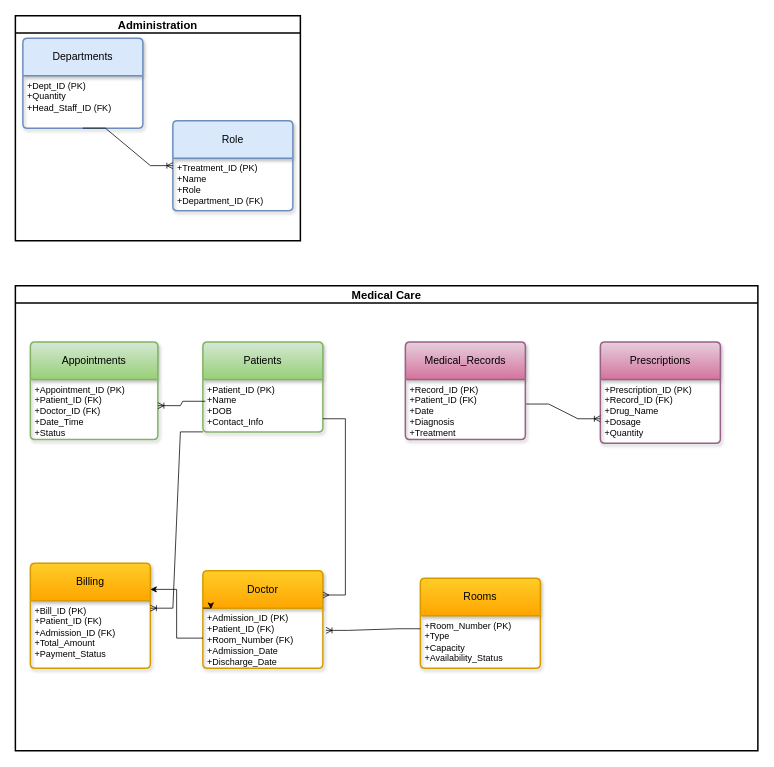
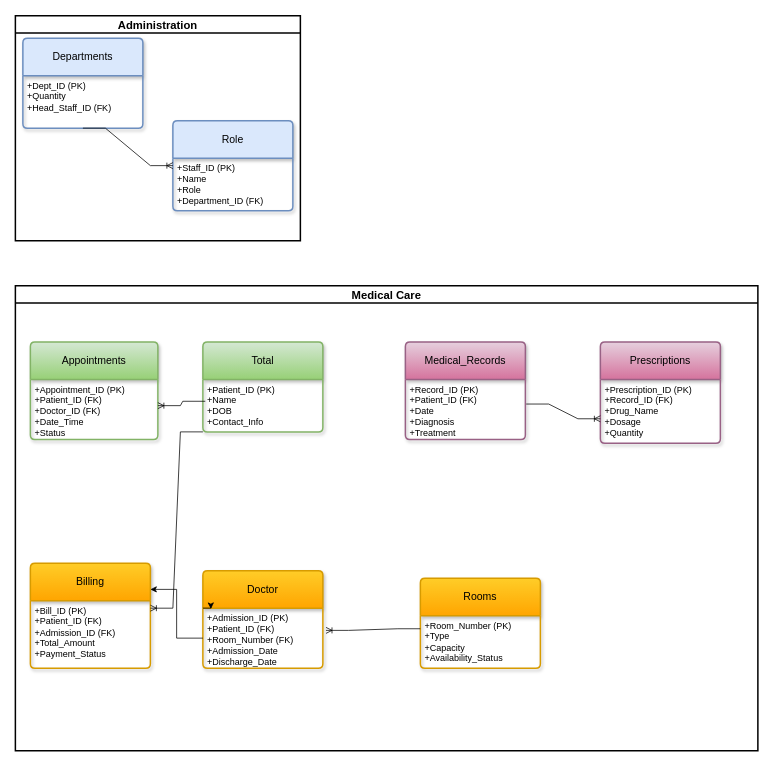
  <mxCell id="0" />
  <mxCell id="1" parent="0" />
  <mxCell id="2" value="&lt;font style=&quot;font-size: 15px; background-color: light-dark(#ffffff, var(--ge-dark-color, #121212));&quot;&gt;Administration&lt;/font&gt;" style="swimlane;whiteSpace=wrap;html=1;strokeWidth=2;" parent="1" vertex="1"><mxGeometry x="20" y="20" width="380" height="300" as="geometry" /></mxCell>
  <mxCell id="3" value="Departments" style="swimlane;childLayout=stackLayout;horizontal=1;startSize=50;horizontalStack=0;rounded=1;fontSize=14;fontStyle=0;strokeWidth=2;resizeParent=0;resizeLast=1;shadow=1;dashed=0;align=center;arcSize=4;whiteSpace=wrap;html=1;fillColor=#dae8fc;strokeColor=#6c8ebf;" parent="2" vertex="1"><mxGeometry x="10" y="30" width="160" height="120" as="geometry" /></mxCell>
  <mxCell id="4" value="+Dept_ID (PK)&lt;br&gt;+Quantity&lt;br&gt;+Head_Staff_ID (FK)" style="align=left;strokeColor=none;fillColor=none;spacingLeft=4;spacingRight=4;fontSize=12;verticalAlign=top;resizable=0;rotatable=0;part=1;html=1;whiteSpace=wrap;" parent="3" vertex="1"><mxGeometry y="50" width="160" height="70" as="geometry" /></mxCell>
  <mxCell id="5" value="Role" style="swimlane;childLayout=stackLayout;horizontal=1;startSize=50;horizontalStack=0;rounded=1;fontSize=14;fontStyle=0;strokeWidth=2;resizeParent=0;resizeLast=1;shadow=1;dashed=0;align=center;arcSize=4;whiteSpace=wrap;html=1;fillColor=#dae8fc;strokeColor=#6c8ebf;" parent="2" vertex="1"><mxGeometry x="210" y="140" width="160" height="120" as="geometry" /></mxCell>
- <mxCell id="6" value="+Treatment_ID (PK)&lt;br&gt;+Name&lt;br&gt;+Role&lt;div&gt;+Department_ID (FK)&lt;/div&gt;" style="align=left;strokeColor=none;fillColor=none;spacingLeft=4;spacingRight=4;fontSize=12;verticalAlign=top;resizable=0;rotatable=0;part=1;html=1;whiteSpace=wrap;" parent="5" vertex="1"><mxGeometry y="50" width="160" height="70" as="geometry" /></mxCell>
+ <mxCell id="6" value="+Staff_ID (PK)&lt;br&gt;+Name&lt;br&gt;+Role&lt;div&gt;+Department_ID (FK)&lt;/div&gt;" style="align=left;strokeColor=none;fillColor=none;spacingLeft=4;spacingRight=4;fontSize=12;verticalAlign=top;resizable=0;rotatable=0;part=1;html=1;whiteSpace=wrap;" parent="5" vertex="1"><mxGeometry y="50" width="160" height="70" as="geometry" /></mxCell>
  <mxCell id="7" value="" style="edgeStyle=entityRelationEdgeStyle;fontSize=12;html=1;endArrow=ERoneToMany;rounded=0;exitX=0.5;exitY=1;exitDx=0;exitDy=0;entryX=0;entryY=0.5;entryDx=0;entryDy=0;" parent="2" source="4" target="5" edge="1"><mxGeometry width="100" height="100" relative="1" as="geometry"><mxPoint x="82.48" y="200" as="sourcePoint" /><mxPoint x="-80" y="433.85" as="targetPoint" /><Array as="points"><mxPoint x="-110" y="433.85" /></Array></mxGeometry></mxCell>
  <mxCell id="8" value="&lt;font style=&quot;font-size: 15px;&quot;&gt;Medical Care&lt;/font&gt;" style="swimlane;whiteSpace=wrap;html=1;strokeWidth=2;" parent="1" vertex="1"><mxGeometry x="20" y="380" width="990" height="620" as="geometry" /></mxCell>
  <mxCell id="9" value="Appointments" style="swimlane;childLayout=stackLayout;horizontal=1;startSize=50;horizontalStack=0;rounded=1;fontSize=14;fontStyle=0;strokeWidth=2;resizeParent=0;resizeLast=1;shadow=1;dashed=0;align=center;arcSize=4;whiteSpace=wrap;html=1;fillColor=#d5e8d4;strokeColor=#82b366;gradientColor=#97d077;" parent="8" vertex="1"><mxGeometry x="20" y="75" width="170" height="130" as="geometry" /></mxCell>
  <mxCell id="10" value="+Appointment_ID (PK)&lt;br&gt;+Patient_ID (FK)&lt;br&gt;+Doctor_ID (FK)&lt;div&gt;+Date_Time&lt;/div&gt;&lt;div&gt;+Status&lt;/div&gt;" style="align=left;strokeColor=none;fillColor=none;spacingLeft=4;spacingRight=4;fontSize=12;verticalAlign=top;resizable=0;rotatable=0;part=1;html=1;whiteSpace=wrap;" parent="9" vertex="1"><mxGeometry y="50" width="170" height="80" as="geometry" /></mxCell>
- <mxCell id="11" value="Patients" style="swimlane;childLayout=stackLayout;horizontal=1;startSize=50;horizontalStack=0;rounded=1;fontSize=14;fontStyle=0;strokeWidth=2;resizeParent=0;resizeLast=1;shadow=1;dashed=0;align=center;arcSize=4;whiteSpace=wrap;html=1;fillColor=#d5e8d4;gradientColor=#97d077;strokeColor=#82b366;" parent="8" vertex="1"><mxGeometry x="250" y="75" width="160" height="120" as="geometry" /></mxCell>
+ <mxCell id="11" value="Total" style="swimlane;childLayout=stackLayout;horizontal=1;startSize=50;horizontalStack=0;rounded=1;fontSize=14;fontStyle=0;strokeWidth=2;resizeParent=0;resizeLast=1;shadow=1;dashed=0;align=center;arcSize=4;whiteSpace=wrap;html=1;fillColor=#d5e8d4;gradientColor=#97d077;strokeColor=#82b366;" parent="8" vertex="1"><mxGeometry x="250" y="75" width="160" height="120" as="geometry" /></mxCell>
  <mxCell id="12" value="&lt;div&gt;+Patient_ID (PK)&lt;/div&gt;&lt;div&gt;+Name&lt;/div&gt;&lt;div&gt;+DOB&lt;/div&gt;&lt;div&gt;+Contact_Info&lt;/div&gt;" style="align=left;strokeColor=none;fillColor=none;spacingLeft=4;spacingRight=4;fontSize=12;verticalAlign=top;resizable=0;rotatable=0;part=1;html=1;whiteSpace=wrap;" parent="11" vertex="1"><mxGeometry y="50" width="160" height="70" as="geometry" /></mxCell>
  <mxCell id="13" value="" style="edgeStyle=entityRelationEdgeStyle;fontSize=12;html=1;endArrow=ERoneToMany;rounded=0;exitX=0.02;exitY=0.417;exitDx=0;exitDy=0;exitPerimeter=0;entryX=1;entryY=0.438;entryDx=0;entryDy=0;entryPerimeter=0;" parent="8" source="12" target="10" edge="1"><mxGeometry width="100" height="100" relative="1" as="geometry"><mxPoint x="320" y="350" as="sourcePoint" /><mxPoint x="420" y="250" as="targetPoint" /></mxGeometry></mxCell>
  <mxCell id="14" value="Medical_Records" style="swimlane;childLayout=stackLayout;horizontal=1;startSize=50;horizontalStack=0;rounded=1;fontSize=14;fontStyle=0;strokeWidth=2;resizeParent=0;resizeLast=1;shadow=1;dashed=0;align=center;arcSize=4;whiteSpace=wrap;html=1;fillColor=#e6d0de;gradientColor=#d5739d;strokeColor=#996185;" parent="8" vertex="1"><mxGeometry x="520" y="75" width="160" height="130" as="geometry" /></mxCell>
  <mxCell id="15" value="&lt;div&gt;+Record_ID (PK)&lt;/div&gt;&lt;div&gt;+Patient_ID (FK)&lt;/div&gt;&lt;div&gt;+Date&lt;/div&gt;&lt;div&gt;+Diagnosis&lt;/div&gt;&lt;div&gt;+Treatment&lt;/div&gt;" style="align=left;strokeColor=none;fillColor=none;spacingLeft=4;spacingRight=4;fontSize=12;verticalAlign=top;resizable=0;rotatable=0;part=1;html=1;whiteSpace=wrap;" parent="14" vertex="1"><mxGeometry y="50" width="160" height="80" as="geometry" /></mxCell>
  <mxCell id="16" value="Prescriptions" style="swimlane;childLayout=stackLayout;horizontal=1;startSize=50;horizontalStack=0;rounded=1;fontSize=14;fontStyle=0;strokeWidth=2;resizeParent=0;resizeLast=1;shadow=1;dashed=0;align=center;arcSize=4;whiteSpace=wrap;html=1;fillColor=#e6d0de;gradientColor=#d5739d;strokeColor=#996185;" parent="8" vertex="1"><mxGeometry x="780" y="75" width="160" height="135" as="geometry" /></mxCell>
  <mxCell id="17" value="&lt;div&gt;+Prescription_ID (PK)&lt;/div&gt;&lt;div&gt;+Record_ID (FK)&lt;/div&gt;&lt;div&gt;+Drug_Name&lt;/div&gt;&lt;div&gt;+Dosage&lt;/div&gt;&lt;div&gt;+Quantity&lt;/div&gt;" style="align=left;strokeColor=none;fillColor=none;spacingLeft=4;spacingRight=4;fontSize=12;verticalAlign=top;resizable=0;rotatable=0;part=1;html=1;whiteSpace=wrap;" parent="16" vertex="1"><mxGeometry y="50" width="160" height="85" as="geometry" /></mxCell>
  <mxCell id="18" value="" style="edgeStyle=entityRelationEdgeStyle;fontSize=12;html=1;endArrow=ERoneToMany;rounded=0;exitX=1.007;exitY=0.411;exitDx=0;exitDy=0;exitPerimeter=0;entryX=0;entryY=0.618;entryDx=0;entryDy=0;entryPerimeter=0;" parent="8" source="15" target="17" edge="1"><mxGeometry width="100" height="100" relative="1" as="geometry"><mxPoint x="790" y="780" as="sourcePoint" /><mxPoint x="890" y="680" as="targetPoint" /></mxGeometry></mxCell>
  <mxCell id="19" value="Doctor" style="swimlane;childLayout=stackLayout;horizontal=1;startSize=50;horizontalStack=0;rounded=1;fontSize=14;fontStyle=0;strokeWidth=2;resizeParent=0;resizeLast=1;shadow=1;dashed=0;align=center;arcSize=4;whiteSpace=wrap;html=1;fillColor=#ffcd28;gradientColor=#ffa500;strokeColor=#d79b00;" parent="8" vertex="1"><mxGeometry x="250" y="380" width="160" height="130" as="geometry" /></mxCell>
  <mxCell id="20" value="&lt;div&gt;+Admission_ID (PK)&lt;/div&gt;&lt;div&gt;+Patient_ID (FK)&lt;/div&gt;&lt;div&gt;+Room_Number (FK)&lt;/div&gt;&lt;div&gt;+Admission_Date&lt;/div&gt;&lt;div&gt;+Discharge_Date&lt;/div&gt;" style="align=left;strokeColor=none;fillColor=none;spacingLeft=4;spacingRight=4;fontSize=12;verticalAlign=top;resizable=0;rotatable=0;part=1;html=1;whiteSpace=wrap;" parent="19" vertex="1"><mxGeometry y="50" width="160" height="80" as="geometry" /></mxCell>
  <mxCell id="21" style="edgeStyle=orthogonalEdgeStyle;rounded=0;orthogonalLoop=1;jettySize=auto;html=1;exitX=0;exitY=0;exitDx=0;exitDy=0;entryX=0.067;entryY=0.013;entryDx=0;entryDy=0;entryPerimeter=0;" parent="19" source="20" target="20" edge="1"><mxGeometry relative="1" as="geometry" /></mxCell>
- <mxCell id="22" value="" style="edgeStyle=entityRelationEdgeStyle;fontSize=12;html=1;endArrow=ERmany;rounded=0;exitX=1;exitY=0.75;exitDx=0;exitDy=0;entryX=1;entryY=0.25;entryDx=0;entryDy=0;" parent="8" source="12" target="19" edge="1"><mxGeometry width="100" height="100" relative="1" as="geometry"><mxPoint x="550" y="720" as="sourcePoint" /><mxPoint x="420" y="396" as="targetPoint" /><Array as="points"><mxPoint x="360" y="200" /><mxPoint x="430" y="400" /></Array></mxGeometry></mxCell>
  <mxCell id="23" value="Billing" style="swimlane;childLayout=stackLayout;horizontal=1;startSize=50;horizontalStack=0;rounded=1;fontSize=14;fontStyle=0;strokeWidth=2;resizeParent=0;resizeLast=1;shadow=1;dashed=0;align=center;arcSize=4;whiteSpace=wrap;html=1;fillColor=#ffcd28;gradientColor=#ffa500;strokeColor=#d79b00;" parent="8" vertex="1"><mxGeometry x="20" y="370" width="160" height="140" as="geometry" /></mxCell>
  <mxCell id="24" value="&lt;div&gt;+Bill_ID (PK)&lt;/div&gt;&lt;div&gt;+Patient_ID (FK)&lt;/div&gt;&lt;div&gt;+Admission_ID (FK)&lt;/div&gt;&lt;div&gt;+Total_Amount&lt;/div&gt;&lt;div&gt;+Payment_Status&lt;/div&gt;" style="align=left;strokeColor=none;fillColor=none;spacingLeft=4;spacingRight=4;fontSize=12;verticalAlign=top;resizable=0;rotatable=0;part=1;html=1;whiteSpace=wrap;" parent="23" vertex="1"><mxGeometry y="50" width="160" height="90" as="geometry" /></mxCell>
  <mxCell id="25" value="" style="edgeStyle=entityRelationEdgeStyle;fontSize=12;html=1;endArrow=ERoneToMany;rounded=0;exitX=0;exitY=1;exitDx=0;exitDy=0;entryX=1;entryY=0.112;entryDx=0;entryDy=0;entryPerimeter=0;" parent="8" source="12" target="24" edge="1"><mxGeometry width="100" height="100" relative="1" as="geometry"><mxPoint x="130" y="500" as="sourcePoint" /><mxPoint x="40" y="470" as="targetPoint" /></mxGeometry></mxCell>
  <mxCell id="26" style="edgeStyle=orthogonalEdgeStyle;rounded=0;orthogonalLoop=1;jettySize=auto;html=1;entryX=1;entryY=0.25;entryDx=0;entryDy=0;" parent="8" source="20" target="23" edge="1"><mxGeometry relative="1" as="geometry" /></mxCell>
  <mxCell id="27" value="Rooms" style="swimlane;childLayout=stackLayout;horizontal=1;startSize=50;horizontalStack=0;rounded=1;fontSize=14;fontStyle=0;strokeWidth=2;resizeParent=0;resizeLast=1;shadow=1;dashed=0;align=center;arcSize=4;whiteSpace=wrap;html=1;fillColor=#ffcd28;gradientColor=#ffa500;strokeColor=#d79b00;" parent="8" vertex="1"><mxGeometry x="540" y="390" width="160" height="120" as="geometry" /></mxCell>
  <mxCell id="28" value="&lt;div&gt;+Room_Number (PK)&lt;/div&gt;&lt;div&gt;+Type&lt;/div&gt;&lt;div&gt;+Capacity&lt;/div&gt;&lt;div&gt;+Availability_Status&lt;/div&gt;" style="align=left;strokeColor=none;fillColor=none;spacingLeft=4;spacingRight=4;fontSize=12;verticalAlign=top;resizable=0;rotatable=0;part=1;html=1;whiteSpace=wrap;" parent="27" vertex="1"><mxGeometry y="50" width="160" height="70" as="geometry" /></mxCell>
  <mxCell id="29" value="" style="edgeStyle=entityRelationEdgeStyle;fontSize=12;html=1;endArrow=ERoneToMany;rounded=0;entryX=1.026;entryY=0.371;entryDx=0;entryDy=0;entryPerimeter=0;exitX=0;exitY=0.25;exitDx=0;exitDy=0;" parent="8" source="28" target="20" edge="1"><mxGeometry width="100" height="100" relative="1" as="geometry"><mxPoint x="660" y="1000" as="sourcePoint" /><mxPoint x="760" y="900" as="targetPoint" /></mxGeometry></mxCell>
